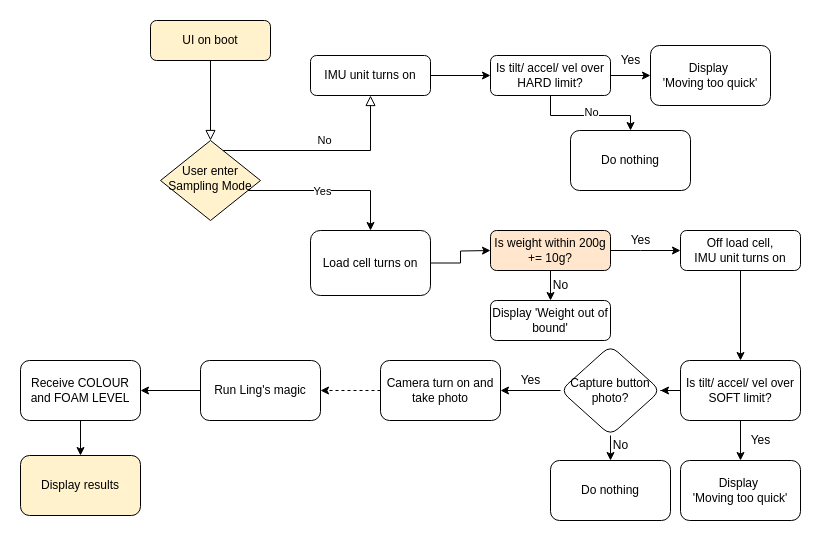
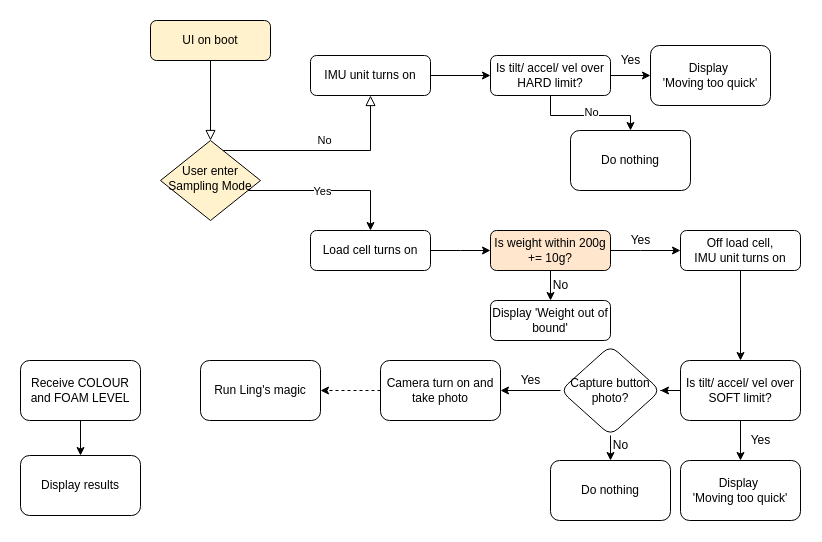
  <mxCell id="0" />
  <mxCell id="1" parent="0" />
  <mxCell id="2" value="" style="rounded=0;html=1;jettySize=auto;orthogonalLoop=1;fontSize=11;endArrow=block;endFill=0;endSize=8;strokeWidth=1;shadow=0;labelBackgroundColor=none;edgeStyle=orthogonalEdgeStyle;" parent="1" source="3" target="7" edge="1"><mxGeometry relative="1" as="geometry" /></mxCell>
  <mxCell id="3" value="UI on boot" style="rounded=1;whiteSpace=wrap;html=1;fontSize=12;glass=0;strokeWidth=1;shadow=0;fillColor=#fff2cc;" parent="1" vertex="1"><mxGeometry x="150" y="20" width="120" height="40" as="geometry" /></mxCell>
  <mxCell id="4" value="No" style="edgeStyle=orthogonalEdgeStyle;rounded=0;html=1;jettySize=auto;orthogonalLoop=1;fontSize=11;endArrow=block;endFill=0;endSize=8;strokeWidth=1;shadow=0;labelBackgroundColor=none;" parent="1" source="7" target="9" edge="1"><mxGeometry y="10" relative="1" as="geometry"><mxPoint as="offset" /><Array as="points"><mxPoint x="370" y="150" /></Array></mxGeometry></mxCell>
  <mxCell id="5" style="edgeStyle=orthogonalEdgeStyle;rounded=0;orthogonalLoop=1;jettySize=auto;html=1;entryX=0.5;entryY=0;entryDx=0;entryDy=0;" edge="1" parent="1" source="7" target="18"><mxGeometry relative="1" as="geometry"><Array as="points"><mxPoint x="370" y="190" /></Array></mxGeometry></mxCell>
  <mxCell id="6" value="Yes" style="edgeLabel;html=1;align=center;verticalAlign=middle;resizable=0;points=[];" vertex="1" connectable="0" parent="5"><mxGeometry x="0.077" y="2" relative="1" as="geometry"><mxPoint x="-14" y="2" as="offset" /></mxGeometry></mxCell>
  <mxCell id="7" value="User enter&lt;br&gt;Sampling Mode" style="rhombus;whiteSpace=wrap;html=1;shadow=0;fontFamily=Helvetica;fontSize=12;align=center;strokeWidth=1;spacing=6;spacingTop=-4;fillColor=#fff2cc;" parent="1" vertex="1"><mxGeometry x="160" y="140" width="100" height="80" as="geometry" /></mxCell>
  <mxCell id="8" value="" style="edgeStyle=orthogonalEdgeStyle;rounded=0;orthogonalLoop=1;jettySize=auto;html=1;" edge="1" parent="1" source="9" target="13"><mxGeometry relative="1" as="geometry" /></mxCell>
  <mxCell id="9" value="IMU unit turns on" style="rounded=1;whiteSpace=wrap;html=1;fontSize=12;glass=0;strokeWidth=1;shadow=0;" parent="1" vertex="1"><mxGeometry x="310" y="55" width="120" height="40" as="geometry" /></mxCell>
  <mxCell id="10" value="" style="edgeStyle=orthogonalEdgeStyle;rounded=0;orthogonalLoop=1;jettySize=auto;html=1;" edge="1" parent="1" source="13" target="14"><mxGeometry relative="1" as="geometry" /></mxCell>
  <mxCell id="11" value="" style="edgeStyle=orthogonalEdgeStyle;rounded=0;orthogonalLoop=1;jettySize=auto;html=1;" edge="1" parent="1" source="13" target="16"><mxGeometry relative="1" as="geometry" /></mxCell>
  <mxCell id="12" value="No" style="edgeLabel;html=1;align=center;verticalAlign=middle;resizable=0;points=[];" vertex="1" connectable="0" parent="11"><mxGeometry x="-0.27" y="4" relative="1" as="geometry"><mxPoint x="18" as="offset" /></mxGeometry></mxCell>
  <mxCell id="13" value="Is tilt/ accel/ vel over HARD limit?" style="rounded=1;whiteSpace=wrap;html=1;fontSize=12;glass=0;strokeWidth=1;shadow=0;" vertex="1" parent="1"><mxGeometry x="490" y="55" width="120" height="40" as="geometry" /></mxCell>
  <mxCell id="14" value="Display&amp;nbsp;&lt;br&gt;'Moving too quick'" style="whiteSpace=wrap;html=1;rounded=1;glass=0;strokeWidth=1;shadow=0;" vertex="1" parent="1"><mxGeometry x="650" y="45" width="120" height="60" as="geometry" /></mxCell>
  <mxCell id="15" value="Yes" style="text;html=1;align=center;verticalAlign=middle;resizable=0;points=[];autosize=1;strokeColor=none;fillColor=none;" vertex="1" parent="1"><mxGeometry x="610" y="45" width="40" height="30" as="geometry" /></mxCell>
  <mxCell id="16" value="Do nothing" style="whiteSpace=wrap;html=1;rounded=1;glass=0;strokeWidth=1;shadow=0;" vertex="1" parent="1"><mxGeometry x="570" y="130" width="120" height="60" as="geometry" /></mxCell>
  <mxCell id="17" value="" style="edgeStyle=orthogonalEdgeStyle;rounded=0;orthogonalLoop=1;jettySize=auto;html=1;" edge="1" parent="1" source="18"><mxGeometry relative="1" as="geometry"><mxPoint x="490" y="250" as="targetPoint" /></mxGeometry></mxCell>
- <mxCell id="18" value="Load cell turns on" style="rounded=1;whiteSpace=wrap;html=1;fontSize=12;glass=0;strokeWidth=1;shadow=0;" vertex="1" parent="1"><mxGeometry x="310" y="230" width="120" height="65" as="geometry" /></mxCell>
+ <mxCell id="18" value="Load cell turns on" style="rounded=1;whiteSpace=wrap;html=1;fontSize=12;glass=0;strokeWidth=1;shadow=0;" vertex="1" parent="1"><mxGeometry x="310" y="230" width="120" height="40" as="geometry" /></mxCell>
  <mxCell id="19" value="" style="edgeStyle=orthogonalEdgeStyle;rounded=0;orthogonalLoop=1;jettySize=auto;html=1;" edge="1" parent="1" source="20" target="29"><mxGeometry relative="1" as="geometry" /></mxCell>
  <mxCell id="20" value="Off load cell,&lt;br&gt;IMU unit turns on" style="rounded=1;whiteSpace=wrap;html=1;fontSize=12;glass=0;strokeWidth=1;shadow=0;" vertex="1" parent="1"><mxGeometry x="680" y="230" width="120" height="40" as="geometry" /></mxCell>
  <mxCell id="21" value="" style="edgeStyle=orthogonalEdgeStyle;rounded=0;orthogonalLoop=1;jettySize=auto;html=1;" edge="1" parent="1" source="23" target="20"><mxGeometry relative="1" as="geometry"><Array as="points"><mxPoint x="640" y="250" /><mxPoint x="640" y="250" /></Array></mxGeometry></mxCell>
  <mxCell id="22" value="" style="edgeStyle=orthogonalEdgeStyle;rounded=0;orthogonalLoop=1;jettySize=auto;html=1;" edge="1" parent="1" source="23" target="25"><mxGeometry relative="1" as="geometry" /></mxCell>
  <mxCell id="23" value="Is weight within 200g += 10g?" style="rounded=1;whiteSpace=wrap;html=1;fontSize=12;glass=0;strokeWidth=1;shadow=0;fillColor=#ffe6cc;" vertex="1" parent="1"><mxGeometry x="490" y="230" width="120" height="40" as="geometry" /></mxCell>
  <mxCell id="24" value="Yes" style="text;html=1;align=center;verticalAlign=middle;resizable=0;points=[];autosize=1;strokeColor=none;fillColor=none;" vertex="1" parent="1"><mxGeometry x="620" y="225" width="40" height="30" as="geometry" /></mxCell>
  <mxCell id="25" value="Display 'Weight out of bound'" style="rounded=1;whiteSpace=wrap;html=1;fontSize=12;glass=0;strokeWidth=1;shadow=0;" vertex="1" parent="1"><mxGeometry x="490" y="300" width="120" height="40" as="geometry" /></mxCell>
  <mxCell id="26" value="No" style="text;html=1;align=center;verticalAlign=middle;resizable=0;points=[];autosize=1;strokeColor=none;fillColor=none;" vertex="1" parent="1"><mxGeometry x="540" y="270" width="40" height="30" as="geometry" /></mxCell>
  <mxCell id="27" value="" style="edgeStyle=orthogonalEdgeStyle;rounded=0;orthogonalLoop=1;jettySize=auto;html=1;" edge="1" parent="1" source="29" target="30"><mxGeometry relative="1" as="geometry" /></mxCell>
  <mxCell id="28" value="" style="edgeStyle=orthogonalEdgeStyle;rounded=0;orthogonalLoop=1;jettySize=auto;html=1;" edge="1" parent="1" source="29" target="40"><mxGeometry relative="1" as="geometry" /></mxCell>
  <mxCell id="29" value="Is tilt/ accel/ vel over SOFT limit?" style="whiteSpace=wrap;html=1;rounded=1;glass=0;strokeWidth=1;shadow=0;" vertex="1" parent="1"><mxGeometry x="680" y="360" width="120" height="60" as="geometry" /></mxCell>
  <mxCell id="30" value="Display&amp;nbsp;&lt;br&gt;'Moving too quick'" style="whiteSpace=wrap;html=1;rounded=1;glass=0;strokeWidth=1;shadow=0;fontStyle=0" vertex="1" parent="1"><mxGeometry x="680" y="460" width="120" height="60" as="geometry" /></mxCell>
  <mxCell id="31" value="Yes" style="text;html=1;align=center;verticalAlign=middle;resizable=0;points=[];autosize=1;strokeColor=none;fillColor=none;" vertex="1" parent="1"><mxGeometry x="740" y="425" width="40" height="30" as="geometry" /></mxCell>
  <mxCell id="32" value="" style="edgeStyle=orthogonalEdgeStyle;rounded=0;orthogonalLoop=1;jettySize=auto;html=1;dashed=1;" edge="1" parent="1" source="33" target="35"><mxGeometry relative="1" as="geometry" /></mxCell>
  <mxCell id="33" value="Camera turn on and take photo" style="rounded=1;whiteSpace=wrap;html=1;glass=0;strokeWidth=1;shadow=0;" vertex="1" parent="1"><mxGeometry x="380" y="360" width="120" height="60" as="geometry" /></mxCell>
- <mxCell id="34" value="" style="edgeStyle=orthogonalEdgeStyle;rounded=0;orthogonalLoop=1;jettySize=auto;html=1;" edge="1" parent="1" source="35" target="37"><mxGeometry relative="1" as="geometry" /></mxCell>
  <mxCell id="35" value="Run Ling's magic" style="rounded=1;whiteSpace=wrap;html=1;glass=0;strokeWidth=1;shadow=0;" vertex="1" parent="1"><mxGeometry x="200" y="360" width="120" height="60" as="geometry" /></mxCell>
  <mxCell id="36" value="" style="edgeStyle=orthogonalEdgeStyle;rounded=0;orthogonalLoop=1;jettySize=auto;html=1;" edge="1" parent="1" source="37" target="44"><mxGeometry relative="1" as="geometry" /></mxCell>
  <mxCell id="37" value="Receive COLOUR&lt;br&gt;and FOAM LEVEL" style="rounded=1;whiteSpace=wrap;html=1;glass=0;strokeWidth=1;shadow=0;" vertex="1" parent="1"><mxGeometry x="20" y="360" width="120" height="60" as="geometry" /></mxCell>
  <mxCell id="38" value="" style="edgeStyle=orthogonalEdgeStyle;rounded=0;orthogonalLoop=1;jettySize=auto;html=1;" edge="1" parent="1" source="40" target="33"><mxGeometry relative="1" as="geometry" /></mxCell>
  <mxCell id="39" value="" style="edgeStyle=orthogonalEdgeStyle;rounded=0;orthogonalLoop=1;jettySize=auto;html=1;" edge="1" parent="1" source="40" target="41"><mxGeometry relative="1" as="geometry" /></mxCell>
  <mxCell id="40" value="Capture button photo?" style="rhombus;whiteSpace=wrap;html=1;rounded=1;glass=0;strokeWidth=1;shadow=0;" vertex="1" parent="1"><mxGeometry x="560" y="345" width="100" height="90" as="geometry" /></mxCell>
  <mxCell id="41" value="Do nothing" style="rounded=1;whiteSpace=wrap;html=1;glass=0;strokeWidth=1;shadow=0;" vertex="1" parent="1"><mxGeometry x="550" y="460" width="120" height="60" as="geometry" /></mxCell>
  <mxCell id="42" value="Yes" style="text;html=1;align=center;verticalAlign=middle;resizable=0;points=[];autosize=1;strokeColor=none;fillColor=none;" vertex="1" parent="1"><mxGeometry x="510" y="365" width="40" height="30" as="geometry" /></mxCell>
  <mxCell id="43" value="No" style="text;html=1;align=center;verticalAlign=middle;resizable=0;points=[];autosize=1;strokeColor=none;fillColor=none;" vertex="1" parent="1"><mxGeometry x="600" y="430" width="40" height="30" as="geometry" /></mxCell>
- <mxCell id="44" value="Display results" style="rounded=1;whiteSpace=wrap;html=1;glass=0;strokeWidth=1;shadow=0;fillColor=#fff2cc;" vertex="1" parent="1"><mxGeometry x="20" y="455" width="120" height="60" as="geometry" /></mxCell>
+ <mxCell id="44" value="Display results" style="rounded=1;whiteSpace=wrap;html=1;glass=0;strokeWidth=1;shadow=0;" vertex="1" parent="1"><mxGeometry x="20" y="455" width="120" height="60" as="geometry" /></mxCell>
